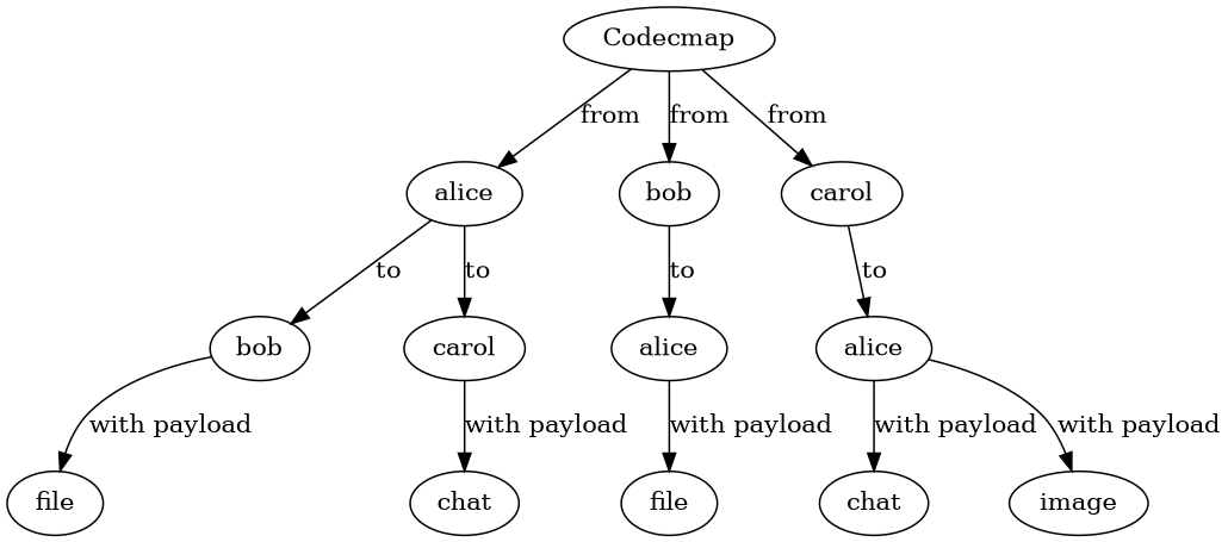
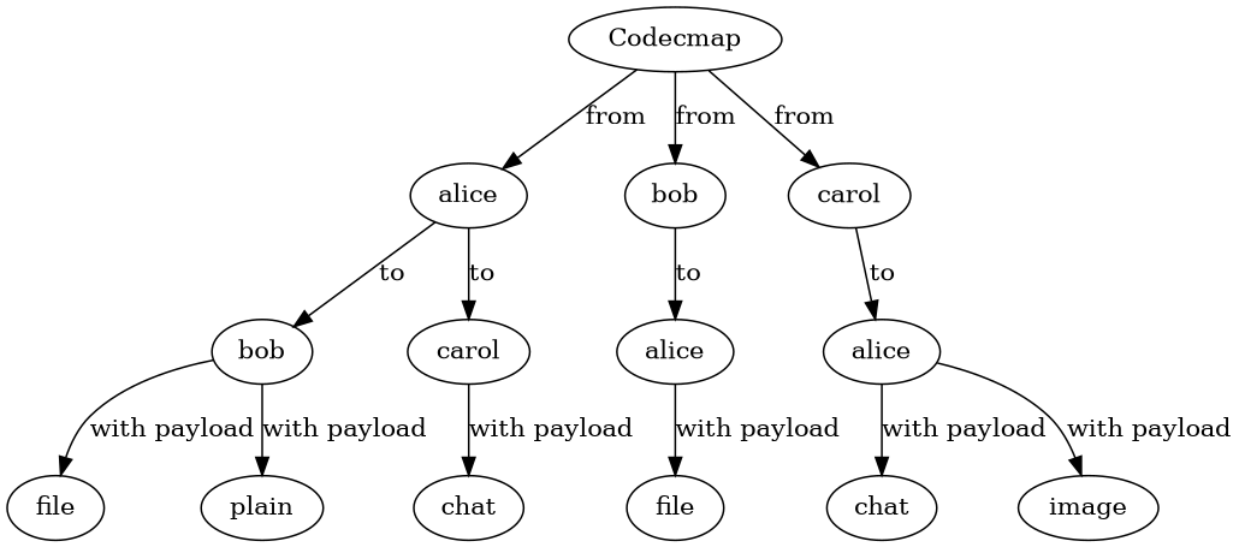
  digraph {
    rankdir=TB
    n1 [label=alice]
    n2 [label=alice]
    n3 [label=alice]
    n4 [label=bob]
    n5 [label=bob]
    n6 [label=carol]
    n7 [label=carol]
    n8 [label=file]
    n9 [label=file]
    n10 [label=chat]
    n11 [label=chat]
    image
+   plain
    Codecmap
    subgraph sub_1 {
      n1
      n2
      n3
      n4
      n5
      n6
      n7
      n8
      n9
      n10
      n11
    }
    n1 -> n4 [label=to]
    n1 -> n6 [label=to]
    n2 -> n9 [label="with payload"]
    n3 -> n11 [label="with payload"]
    n3 -> image [label="with payload"]
    n4 -> n8 [label="with payload"]
+   n4 -> plain [label="with payload"]
    n5 -> n2 [label=to]
    n6 -> n10 [label="with payload"]
    n7 -> n3 [label=to]
    Codecmap -> n1 [label=from]
    Codecmap -> n5 [label=from]
    Codecmap -> n7 [label=from]
  }
